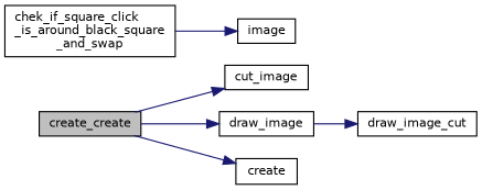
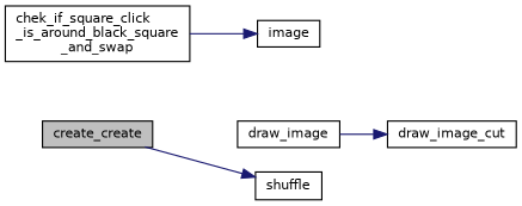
  digraph {
    rankdir=LR
    node [color=black fillcolor=white fontname=Helvetica fontsize=10 shape=record style=filled]
    edge [color=midnightblue fontname=Helvetica fontsize=10 labelfontname=Helvetica labelfontsize=10 style=solid]
    n1 [fillcolor=grey75 fontcolor=black height=0.2 label=create_create width=0.4]
-   n2 [height=0.2 label=cut_image width=0.4]
    n3 [height=0.2 label=draw_image width=0.4]
-   n4 [height=0.2 label=create width=0.4]
+   n4 [height=0.2 label=shuffle width=0.4]
    n5 [height=0.2 label=draw_image_cut width=0.4]
    n6 [height=0.2 label="chek_if_square_click\l_is_around_black_square\l_and_swap" width=0.4]
    n7 [height=0.2 label=image width=0.4]
-   n1 -> n2
-   n1 -> n3
    n1 -> n4
    n3 -> n5
    n6 -> n7
  }
